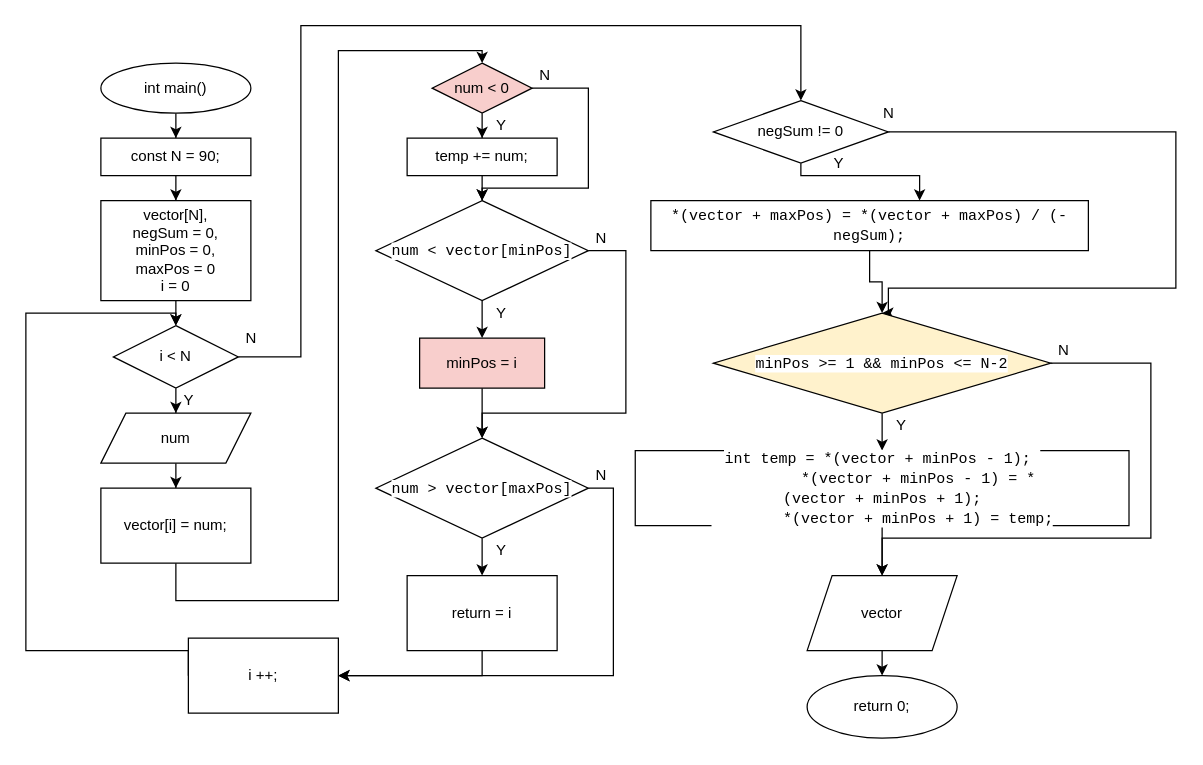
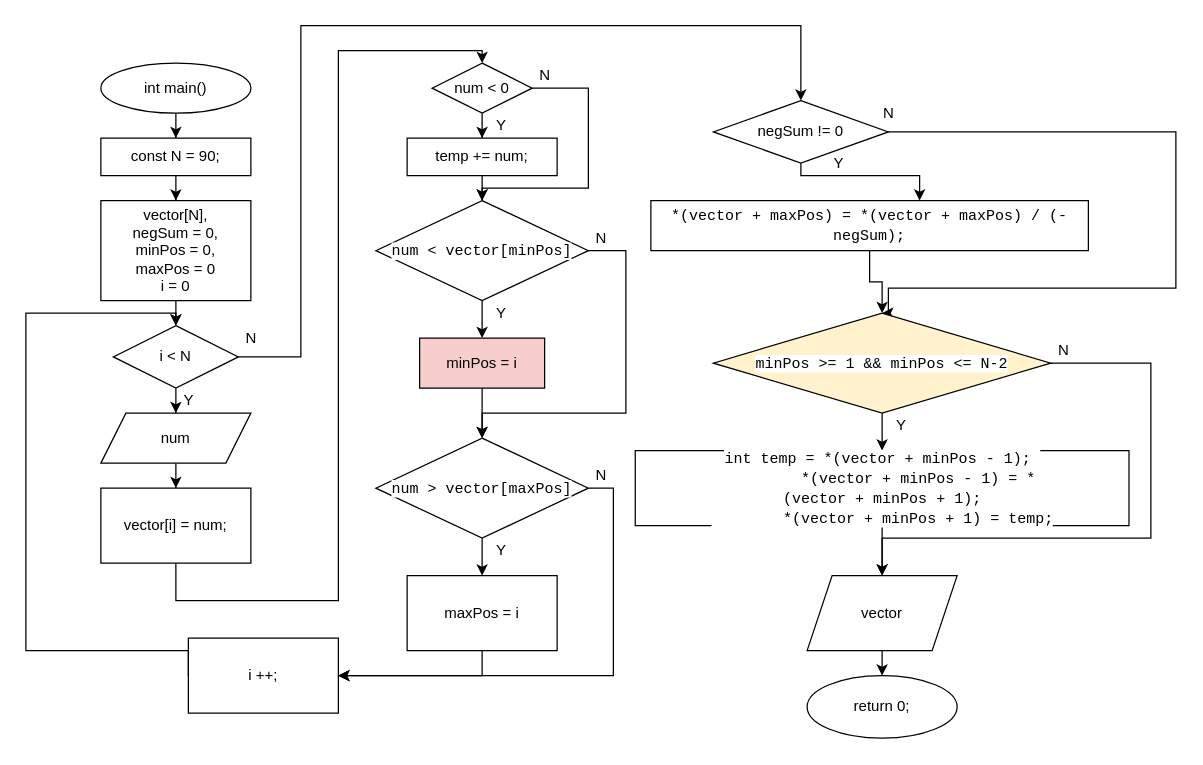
  <mxCell id="0" />
  <mxCell id="1" parent="0" />
  <mxCell id="2" style="edgeStyle=orthogonalEdgeStyle;rounded=0;orthogonalLoop=1;jettySize=auto;html=1;exitX=0.5;exitY=1;exitDx=0;exitDy=0;" edge="1" parent="1" source="3" target="5"><mxGeometry relative="1" as="geometry"><mxPoint x="140" y="120" as="targetPoint" /></mxGeometry></mxCell>
  <mxCell id="3" value="int main()" style="ellipse;whiteSpace=wrap;html=1;" vertex="1" parent="1"><mxGeometry x="80" y="50" width="120" height="40" as="geometry" /></mxCell>
  <mxCell id="4" style="edgeStyle=orthogonalEdgeStyle;rounded=0;orthogonalLoop=1;jettySize=auto;html=1;exitX=0.5;exitY=1;exitDx=0;exitDy=0;" edge="1" parent="1" source="5" target="7"><mxGeometry relative="1" as="geometry"><mxPoint x="140" y="170" as="targetPoint" /></mxGeometry></mxCell>
  <mxCell id="5" value="const N = 90;&lt;br&gt;" style="rounded=0;whiteSpace=wrap;html=1;" vertex="1" parent="1"><mxGeometry x="80" y="110" width="120" height="30" as="geometry" /></mxCell>
  <mxCell id="6" style="edgeStyle=orthogonalEdgeStyle;rounded=0;orthogonalLoop=1;jettySize=auto;html=1;exitX=0.5;exitY=1;exitDx=0;exitDy=0;entryX=0.5;entryY=0;entryDx=0;entryDy=0;" edge="1" parent="1" source="7" target="10"><mxGeometry relative="1" as="geometry" /></mxCell>
  <mxCell id="7" value="vector[N],&lt;br&gt;negSum = 0,&lt;br&gt;minPos = 0,&lt;br&gt;maxPos = 0&lt;br&gt;i = 0" style="rounded=0;whiteSpace=wrap;html=1;" vertex="1" parent="1"><mxGeometry x="80" y="160" width="120" height="80" as="geometry" /></mxCell>
  <mxCell id="8" style="edgeStyle=orthogonalEdgeStyle;rounded=0;orthogonalLoop=1;jettySize=auto;html=1;exitX=0.5;exitY=1;exitDx=0;exitDy=0;" edge="1" parent="1" source="10" target="12"><mxGeometry relative="1" as="geometry"><mxPoint x="140" y="350" as="targetPoint" /></mxGeometry></mxCell>
  <mxCell id="9" style="edgeStyle=orthogonalEdgeStyle;rounded=0;orthogonalLoop=1;jettySize=auto;html=1;exitX=1;exitY=0.5;exitDx=0;exitDy=0;" edge="1" parent="1" source="10" target="35"><mxGeometry relative="1" as="geometry"><mxPoint x="640" y="80" as="targetPoint" /><Array as="points"><mxPoint x="240" y="285" /><mxPoint x="240" y="20" /><mxPoint x="640" y="20" /></Array></mxGeometry></mxCell>
  <mxCell id="10" value="i &amp;lt; N" style="rhombus;whiteSpace=wrap;html=1;" vertex="1" parent="1"><mxGeometry x="90" y="260" width="100" height="50" as="geometry" /></mxCell>
  <mxCell id="11" style="edgeStyle=orthogonalEdgeStyle;rounded=0;orthogonalLoop=1;jettySize=auto;html=1;exitX=0.5;exitY=1;exitDx=0;exitDy=0;" edge="1" parent="1" source="12" target="14"><mxGeometry relative="1" as="geometry"><mxPoint x="140" y="390" as="targetPoint" /></mxGeometry></mxCell>
  <mxCell id="12" value="num" style="shape=parallelogram;perimeter=parallelogramPerimeter;whiteSpace=wrap;html=1;fixedSize=1;" vertex="1" parent="1"><mxGeometry x="80" y="330" width="120" height="40" as="geometry" /></mxCell>
  <mxCell id="13" style="edgeStyle=orthogonalEdgeStyle;rounded=0;orthogonalLoop=1;jettySize=auto;html=1;exitX=0.5;exitY=1;exitDx=0;exitDy=0;" edge="1" parent="1" source="14" target="17"><mxGeometry relative="1" as="geometry"><mxPoint x="140" y="470" as="targetPoint" /><Array as="points"><mxPoint x="140" y="480" /><mxPoint x="270" y="480" /><mxPoint x="270" y="40" /><mxPoint x="385" y="40" /></Array></mxGeometry></mxCell>
  <mxCell id="14" value="vector[i] = num;" style="rounded=0;whiteSpace=wrap;html=1;" vertex="1" parent="1"><mxGeometry x="80" y="390" width="120" height="60" as="geometry" /></mxCell>
  <mxCell id="15" style="edgeStyle=orthogonalEdgeStyle;rounded=0;orthogonalLoop=1;jettySize=auto;html=1;exitX=0.5;exitY=1;exitDx=0;exitDy=0;" edge="1" parent="1" source="17" target="19"><mxGeometry relative="1" as="geometry"><mxPoint x="385" y="120" as="targetPoint" /></mxGeometry></mxCell>
  <mxCell id="16" style="edgeStyle=orthogonalEdgeStyle;rounded=0;orthogonalLoop=1;jettySize=auto;html=1;exitX=1;exitY=0.5;exitDx=0;exitDy=0;entryX=0.5;entryY=0;entryDx=0;entryDy=0;" edge="1" parent="1" source="17" target="22"><mxGeometry relative="1" as="geometry"><Array as="points"><mxPoint x="470" y="70" /><mxPoint x="470" y="150" /><mxPoint x="385" y="150" /></Array></mxGeometry></mxCell>
- <mxCell id="17" value="num &amp;lt; 0" style="rhombus;whiteSpace=wrap;html=1;fillColor=#f8cecc;" vertex="1" parent="1"><mxGeometry x="345" y="50" width="80" height="40" as="geometry" /></mxCell>
+ <mxCell id="17" value="num &amp;lt; 0" style="rhombus;whiteSpace=wrap;html=1;" vertex="1" parent="1"><mxGeometry x="345" y="50" width="80" height="40" as="geometry" /></mxCell>
  <mxCell id="18" style="edgeStyle=orthogonalEdgeStyle;rounded=0;orthogonalLoop=1;jettySize=auto;html=1;exitX=0.5;exitY=1;exitDx=0;exitDy=0;" edge="1" parent="1" source="19" target="22"><mxGeometry relative="1" as="geometry"><mxPoint x="385" y="170" as="targetPoint" /></mxGeometry></mxCell>
  <mxCell id="19" value="temp += num;" style="rounded=0;whiteSpace=wrap;html=1;" vertex="1" parent="1"><mxGeometry x="325" y="110" width="120" height="30" as="geometry" /></mxCell>
  <mxCell id="20" style="edgeStyle=orthogonalEdgeStyle;rounded=0;orthogonalLoop=1;jettySize=auto;html=1;exitX=0.5;exitY=1;exitDx=0;exitDy=0;" edge="1" parent="1" source="22" target="25"><mxGeometry relative="1" as="geometry"><mxPoint x="385" y="270" as="targetPoint" /></mxGeometry></mxCell>
  <mxCell id="21" style="edgeStyle=orthogonalEdgeStyle;rounded=0;orthogonalLoop=1;jettySize=auto;html=1;exitX=1;exitY=0.5;exitDx=0;exitDy=0;entryX=0.5;entryY=0;entryDx=0;entryDy=0;" edge="1" parent="1" source="22" target="28"><mxGeometry relative="1" as="geometry"><mxPoint x="490" y="360" as="targetPoint" /><Array as="points"><mxPoint x="500" y="200" /><mxPoint x="500" y="330" /><mxPoint x="385" y="330" /></Array></mxGeometry></mxCell>
  <mxCell id="22" value="&lt;div style=&quot;font-family: &amp;#34;consolas&amp;#34; , &amp;#34;courier new&amp;#34; , monospace ; line-height: 16px&quot;&gt;&lt;span style=&quot;background-color: rgb(255 , 255 , 255)&quot;&gt;num&amp;nbsp;&amp;lt;&amp;nbsp;vector[minPos]&lt;/span&gt;&lt;/div&gt;" style="rhombus;whiteSpace=wrap;html=1;" vertex="1" parent="1"><mxGeometry x="300" y="160" width="170" height="80" as="geometry" /></mxCell>
  <mxCell id="23" style="edgeStyle=orthogonalEdgeStyle;rounded=0;orthogonalLoop=1;jettySize=auto;html=1;exitX=0.5;exitY=1;exitDx=0;exitDy=0;" edge="1" parent="1" source="22" target="22"><mxGeometry relative="1" as="geometry" /></mxCell>
  <mxCell id="24" style="edgeStyle=orthogonalEdgeStyle;rounded=0;orthogonalLoop=1;jettySize=auto;html=1;exitX=0.5;exitY=1;exitDx=0;exitDy=0;entryX=0.5;entryY=0;entryDx=0;entryDy=0;" edge="1" parent="1" source="25" target="28"><mxGeometry relative="1" as="geometry"><mxPoint x="385" y="350" as="targetPoint" /></mxGeometry></mxCell>
  <mxCell id="25" value="minPos = i" style="rounded=0;whiteSpace=wrap;html=1;fillColor=#f8cecc;" vertex="1" parent="1"><mxGeometry x="335" y="270" width="100" height="40" as="geometry" /></mxCell>
  <mxCell id="26" style="edgeStyle=orthogonalEdgeStyle;rounded=0;orthogonalLoop=1;jettySize=auto;html=1;exitX=0.5;exitY=1;exitDx=0;exitDy=0;" edge="1" parent="1" source="28" target="30"><mxGeometry relative="1" as="geometry"><mxPoint x="385" y="460" as="targetPoint" /></mxGeometry></mxCell>
  <mxCell id="27" style="edgeStyle=orthogonalEdgeStyle;rounded=0;orthogonalLoop=1;jettySize=auto;html=1;exitX=1;exitY=0.5;exitDx=0;exitDy=0;entryX=1;entryY=0.5;entryDx=0;entryDy=0;" edge="1" parent="1" source="28" target="32"><mxGeometry relative="1" as="geometry"><mxPoint x="490" y="560" as="targetPoint" /><Array as="points"><mxPoint x="490" y="390" /><mxPoint x="490" y="540" /></Array></mxGeometry></mxCell>
  <mxCell id="28" value="&lt;div style=&quot;font-family: &amp;#34;consolas&amp;#34; , &amp;#34;courier new&amp;#34; , monospace ; line-height: 16px&quot;&gt;&lt;span style=&quot;background-color: rgb(255 , 255 , 255)&quot;&gt;num &amp;gt; vector[maxPos]&lt;/span&gt;&lt;/div&gt;" style="rhombus;whiteSpace=wrap;html=1;" vertex="1" parent="1"><mxGeometry x="300" y="350" width="170" height="80" as="geometry" /></mxCell>
  <mxCell id="29" style="edgeStyle=orthogonalEdgeStyle;rounded=0;orthogonalLoop=1;jettySize=auto;html=1;exitX=0.5;exitY=1;exitDx=0;exitDy=0;entryX=1;entryY=0.5;entryDx=0;entryDy=0;" edge="1" parent="1" source="30" target="32"><mxGeometry relative="1" as="geometry" /></mxCell>
- <mxCell id="30" value="return = i" style="rounded=0;whiteSpace=wrap;html=1;" vertex="1" parent="1"><mxGeometry x="325" y="460" width="120" height="60" as="geometry" /></mxCell>
+ <mxCell id="30" value="maxPos = i" style="rounded=0;whiteSpace=wrap;html=1;" vertex="1" parent="1"><mxGeometry x="325" y="460" width="120" height="60" as="geometry" /></mxCell>
  <mxCell id="31" style="edgeStyle=orthogonalEdgeStyle;rounded=0;orthogonalLoop=1;jettySize=auto;html=1;exitX=0;exitY=0.5;exitDx=0;exitDy=0;entryX=0.5;entryY=0;entryDx=0;entryDy=0;" edge="1" parent="1" source="32" target="10"><mxGeometry relative="1" as="geometry"><mxPoint x="30" y="240" as="targetPoint" /><Array as="points"><mxPoint x="20" y="520" /><mxPoint x="20" y="250" /><mxPoint x="140" y="250" /></Array></mxGeometry></mxCell>
  <mxCell id="32" value="i ++;" style="whiteSpace=wrap;html=1;" vertex="1" parent="1"><mxGeometry x="150" y="510" width="120" height="60" as="geometry" /></mxCell>
  <mxCell id="33" style="edgeStyle=orthogonalEdgeStyle;rounded=0;orthogonalLoop=1;jettySize=auto;html=1;exitX=0.5;exitY=1;exitDx=0;exitDy=0;" edge="1" parent="1" source="35" target="37"><mxGeometry relative="1" as="geometry"><mxPoint x="640.176" y="150" as="targetPoint" /><Array as="points"><mxPoint x="640" y="140" /><mxPoint x="735" y="140" /></Array></mxGeometry></mxCell>
  <mxCell id="34" style="edgeStyle=orthogonalEdgeStyle;rounded=0;orthogonalLoop=1;jettySize=auto;html=1;exitX=1;exitY=0.5;exitDx=0;exitDy=0;entryX=0;entryY=0.5;entryDx=0;entryDy=0;" edge="1" parent="1" source="35" target="40"><mxGeometry relative="1" as="geometry"><mxPoint x="710" y="300" as="targetPoint" /><Array as="points"><mxPoint x="940" y="105" /><mxPoint x="940" y="230" /><mxPoint x="710" y="230" /><mxPoint x="710" y="250" /></Array></mxGeometry></mxCell>
  <mxCell id="35" value="negSum != 0" style="rhombus;whiteSpace=wrap;html=1;" vertex="1" parent="1"><mxGeometry x="570" y="80" width="140" height="50" as="geometry" /></mxCell>
  <mxCell id="36" style="edgeStyle=orthogonalEdgeStyle;rounded=0;orthogonalLoop=1;jettySize=auto;html=1;exitX=0.5;exitY=1;exitDx=0;exitDy=0;entryX=0;entryY=0.5;entryDx=0;entryDy=0;" edge="1" parent="1" source="37" target="40"><mxGeometry relative="1" as="geometry" /></mxCell>
  <mxCell id="37" value="&lt;div style=&quot;font-family: &amp;#34;consolas&amp;#34; , &amp;#34;courier new&amp;#34; , monospace ; line-height: 16px&quot;&gt;&lt;span style=&quot;background-color: rgb(255 , 255 , 255)&quot;&gt;*(vector&amp;nbsp;+&amp;nbsp;maxPos)&amp;nbsp;=&amp;nbsp;*(vector&amp;nbsp;+&amp;nbsp;maxPos)&amp;nbsp;/&amp;nbsp;(-negSum);&lt;/span&gt;&lt;/div&gt;" style="rounded=0;whiteSpace=wrap;html=1;" vertex="1" parent="1"><mxGeometry x="520" y="160" width="350" height="40" as="geometry" /></mxCell>
  <mxCell id="38" style="edgeStyle=orthogonalEdgeStyle;rounded=0;orthogonalLoop=1;jettySize=auto;html=1;exitX=1;exitY=0.5;exitDx=0;exitDy=0;" edge="1" parent="1" source="40" target="42"><mxGeometry relative="1" as="geometry"><mxPoint x="705" y="450" as="targetPoint" /></mxGeometry></mxCell>
  <mxCell id="39" style="edgeStyle=orthogonalEdgeStyle;rounded=0;orthogonalLoop=1;jettySize=auto;html=1;exitX=0.5;exitY=0;exitDx=0;exitDy=0;entryX=0.5;entryY=0;entryDx=0;entryDy=0;" edge="1" parent="1" source="40" target="44"><mxGeometry relative="1" as="geometry"><mxPoint x="940" y="620" as="targetPoint" /><Array as="points"><mxPoint x="920" y="290" /><mxPoint x="920" y="430" /><mxPoint x="705" y="430" /></Array></mxGeometry></mxCell>
  <mxCell id="40" value="&lt;div style=&quot;font-family: &amp;#34;consolas&amp;#34; , &amp;#34;courier new&amp;#34; , monospace ; line-height: 16px&quot;&gt;&lt;span style=&quot;background-color: rgb(255 , 255 , 255)&quot;&gt;minPos&amp;nbsp;&amp;gt;=&amp;nbsp;1&amp;nbsp;&amp;amp;&amp;amp;&amp;nbsp;minPos&amp;nbsp;&amp;lt;=&amp;nbsp;N-2&lt;/span&gt;&lt;/div&gt;" style="rhombus;whiteSpace=wrap;html=1;direction=south;fillColor=#fff2cc;" vertex="1" parent="1"><mxGeometry x="570" y="250" width="270" height="80" as="geometry" /></mxCell>
  <mxCell id="41" style="edgeStyle=orthogonalEdgeStyle;rounded=0;orthogonalLoop=1;jettySize=auto;html=1;exitX=0.5;exitY=1;exitDx=0;exitDy=0;entryX=0.5;entryY=0;entryDx=0;entryDy=0;" edge="1" parent="1" source="42" target="44"><mxGeometry relative="1" as="geometry" /></mxCell>
  <mxCell id="42" value="&lt;div style=&quot;font-family: &amp;#34;consolas&amp;#34; , &amp;#34;courier new&amp;#34; , monospace ; line-height: 16px&quot;&gt;&lt;div&gt;&lt;span style=&quot;background-color: rgb(255 , 255 , 255)&quot;&gt;int&amp;nbsp;temp&amp;nbsp;=&amp;nbsp;*(vector&amp;nbsp;+&amp;nbsp;minPos&amp;nbsp;-&amp;nbsp;1);&amp;nbsp;&lt;/span&gt;&lt;/div&gt;&lt;div&gt;&lt;span style=&quot;background-color: rgb(255 , 255 , 255)&quot;&gt;&amp;nbsp;&amp;nbsp;&amp;nbsp;&amp;nbsp;&amp;nbsp;&amp;nbsp;&amp;nbsp;&amp;nbsp;*(vector&amp;nbsp;+&amp;nbsp;minPos&amp;nbsp;-&amp;nbsp;1)&amp;nbsp;=&amp;nbsp;*(vector&amp;nbsp;+&amp;nbsp;minPos&amp;nbsp;+&amp;nbsp;1);&lt;/span&gt;&lt;/div&gt;&lt;div&gt;&lt;span style=&quot;background-color: rgb(255 , 255 , 255)&quot;&gt;&amp;nbsp;&amp;nbsp;&amp;nbsp;&amp;nbsp;&amp;nbsp;&amp;nbsp;&amp;nbsp;&amp;nbsp;*(vector&amp;nbsp;+&amp;nbsp;minPos&amp;nbsp;+&amp;nbsp;1)&amp;nbsp;=&amp;nbsp;temp;&lt;/span&gt;&lt;/div&gt;&lt;/div&gt;" style="rounded=0;whiteSpace=wrap;html=1;" vertex="1" parent="1"><mxGeometry x="507.5" y="360" width="395" height="60" as="geometry" /></mxCell>
  <mxCell id="43" style="edgeStyle=orthogonalEdgeStyle;rounded=0;orthogonalLoop=1;jettySize=auto;html=1;exitX=0.5;exitY=1;exitDx=0;exitDy=0;entryX=0.5;entryY=0;entryDx=0;entryDy=0;" edge="1" parent="1" source="44" target="45"><mxGeometry relative="1" as="geometry" /></mxCell>
  <mxCell id="44" value="vector" style="shape=parallelogram;perimeter=parallelogramPerimeter;whiteSpace=wrap;html=1;fixedSize=1;" vertex="1" parent="1"><mxGeometry x="645" y="460" width="120" height="60" as="geometry" /></mxCell>
  <mxCell id="45" value="return 0;" style="ellipse;whiteSpace=wrap;html=1;" vertex="1" parent="1"><mxGeometry x="645" y="540" width="120" height="50" as="geometry" /></mxCell>
  <mxCell id="46" value="N" style="text;html=1;align=center;verticalAlign=middle;resizable=0;points=[];autosize=1;strokeColor=none;fillColor=none;" vertex="1" parent="1"><mxGeometry x="190" y="260" width="20" height="20" as="geometry" /></mxCell>
  <mxCell id="47" value="Y" style="text;html=1;align=center;verticalAlign=middle;resizable=0;points=[];autosize=1;strokeColor=none;fillColor=none;" vertex="1" parent="1"><mxGeometry x="140" y="310" width="20" height="20" as="geometry" /></mxCell>
  <mxCell id="48" value="N" style="text;html=1;align=center;verticalAlign=middle;resizable=0;points=[];autosize=1;strokeColor=none;fillColor=none;" vertex="1" parent="1"><mxGeometry x="425" y="50" width="20" height="20" as="geometry" /></mxCell>
  <mxCell id="49" value="Y" style="text;html=1;align=center;verticalAlign=middle;resizable=0;points=[];autosize=1;strokeColor=none;fillColor=none;" vertex="1" parent="1"><mxGeometry x="390" y="90" width="20" height="20" as="geometry" /></mxCell>
  <mxCell id="50" value="N" style="text;html=1;align=center;verticalAlign=middle;resizable=0;points=[];autosize=1;strokeColor=none;fillColor=none;" vertex="1" parent="1"><mxGeometry x="470" y="180" width="20" height="20" as="geometry" /></mxCell>
  <mxCell id="51" value="Y" style="text;html=1;align=center;verticalAlign=middle;resizable=0;points=[];autosize=1;strokeColor=none;fillColor=none;" vertex="1" parent="1"><mxGeometry x="390" y="240" width="20" height="20" as="geometry" /></mxCell>
  <mxCell id="52" value="N" style="text;html=1;align=center;verticalAlign=middle;resizable=0;points=[];autosize=1;strokeColor=none;fillColor=none;" vertex="1" parent="1"><mxGeometry x="470" y="370" width="20" height="20" as="geometry" /></mxCell>
  <mxCell id="53" value="Y" style="text;html=1;align=center;verticalAlign=middle;resizable=0;points=[];autosize=1;strokeColor=none;fillColor=none;" vertex="1" parent="1"><mxGeometry x="390" y="430" width="20" height="20" as="geometry" /></mxCell>
  <mxCell id="54" value="N" style="text;html=1;align=center;verticalAlign=middle;resizable=0;points=[];autosize=1;strokeColor=none;fillColor=none;" vertex="1" parent="1"><mxGeometry x="700" y="80" width="20" height="20" as="geometry" /></mxCell>
  <mxCell id="55" value="Y" style="text;html=1;align=center;verticalAlign=middle;resizable=0;points=[];autosize=1;strokeColor=none;fillColor=none;" vertex="1" parent="1"><mxGeometry x="660" y="120" width="20" height="20" as="geometry" /></mxCell>
  <mxCell id="56" value="N" style="text;html=1;align=center;verticalAlign=middle;resizable=0;points=[];autosize=1;strokeColor=none;fillColor=none;" vertex="1" parent="1"><mxGeometry x="840" y="270" width="20" height="20" as="geometry" /></mxCell>
  <mxCell id="57" value="Y" style="text;html=1;align=center;verticalAlign=middle;resizable=0;points=[];autosize=1;strokeColor=none;fillColor=none;" vertex="1" parent="1"><mxGeometry x="710" y="330" width="20" height="20" as="geometry" /></mxCell>
